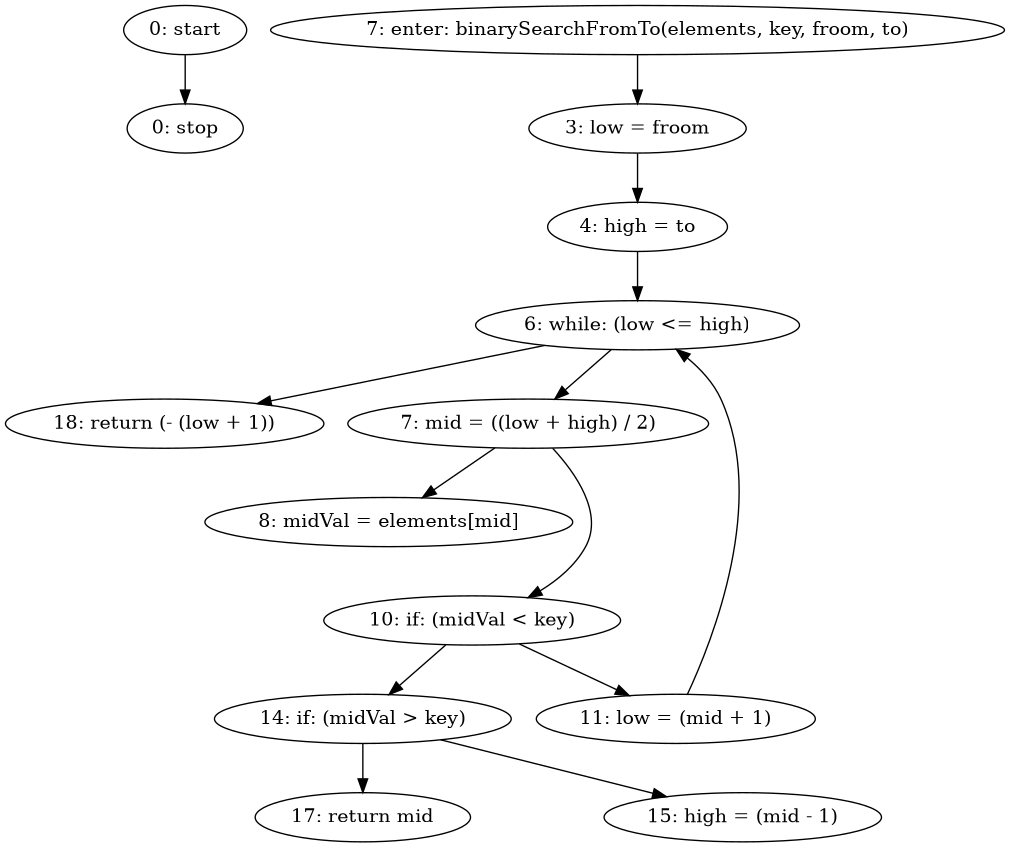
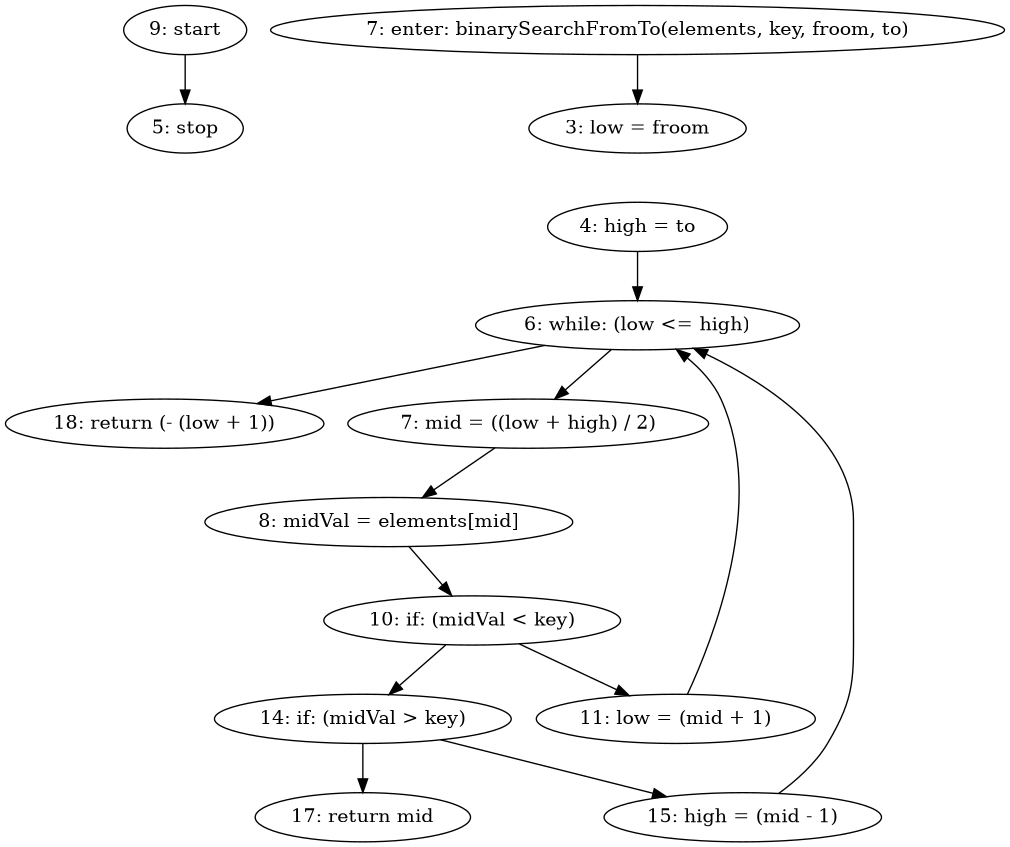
  strict digraph {
-   n1 [label="0: start"]
-   n2 [label="0: stop"]
+   n1 [label="9: start"]
+   n2 [label="5: stop"]
    n3 [label="7: enter: binarySearchFromTo(elements, key, froom, to)"]
    n4 [label="3: low = froom"]
    n5 [label="4: high = to"]
    n6 [label="6: while: (low <= high)"]
    n7 [label="18: return (- (low + 1))"]
    n8 [label="7: mid = ((low + high) / 2)"]
    n9 [label="17: return mid"]
    n10 [label="8: midVal = elements[mid]"]
    n11 [label="10: if: (midVal < key)"]
    n12 [label="11: low = (mid + 1)"]
    n13 [label="14: if: (midVal > key)"]
    n14 [label="15: high = (mid - 1)"]
    n1 -> n2
    n3 -> n4
-   n4 -> n5
    n5 -> n6
    n6 -> n7
    n6 -> n8
    n8 -> n10
-   n8 -> n11
+   n10 -> n11
    n11 -> n12
    n11 -> n13
    n12 -> n6
    n13 -> n9
    n13 -> n14
+   n14 -> n6
  }
